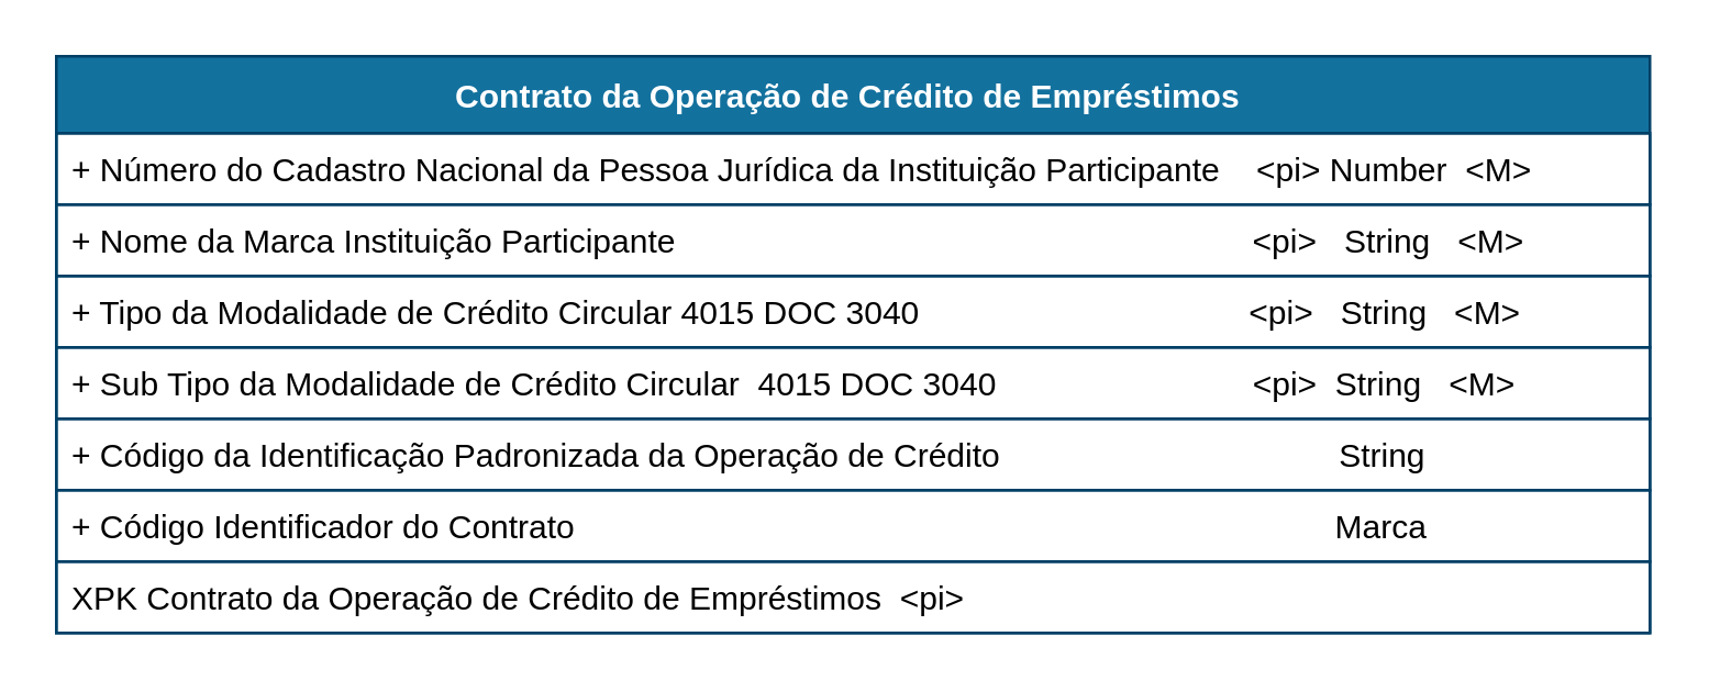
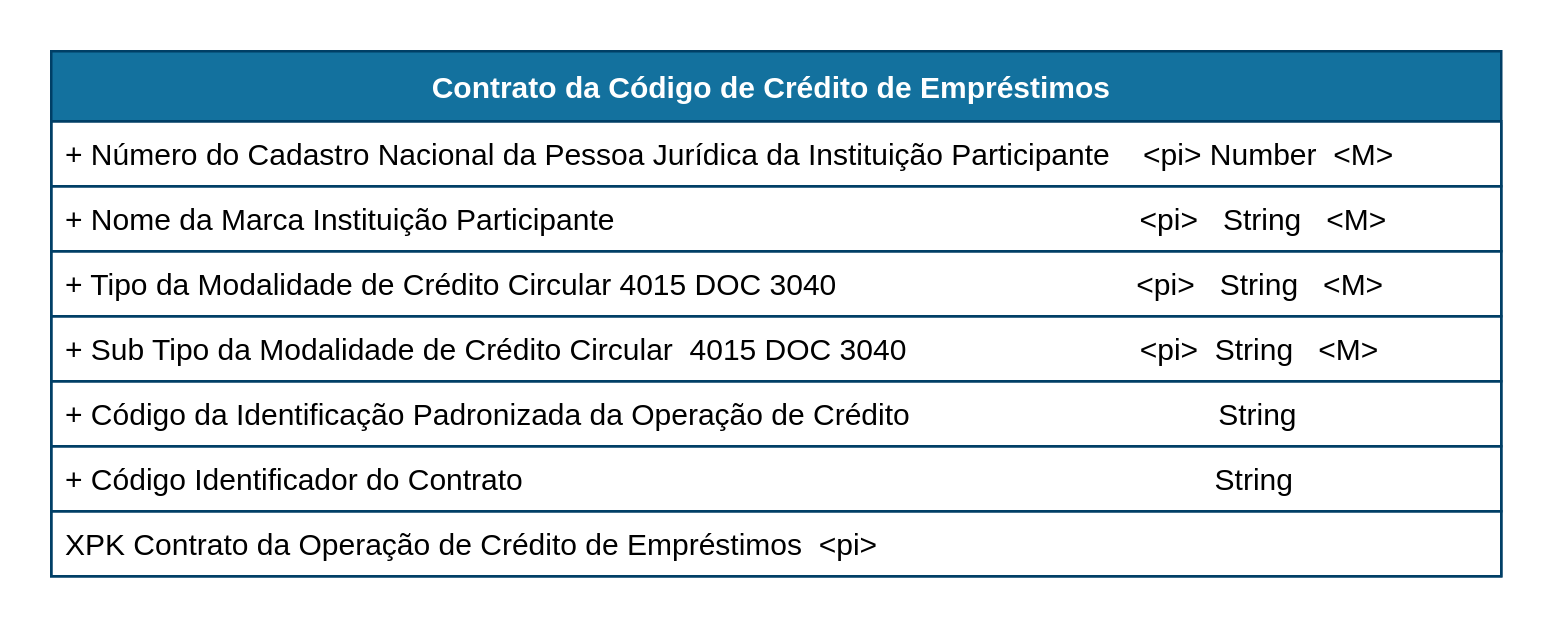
  <mxCell id="0" />
  <mxCell id="1" parent="0" />
- <mxCell id="2" value="Contrato da Operação de Crédito de Empréstimos " style="swimlane;fontStyle=1;childLayout=stackLayout;horizontal=1;startSize=28;horizontalStack=0;resizeParent=1;resizeParentMax=0;resizeLast=0;collapsible=1;marginBottom=0;rounded=0;shadow=0;comic=0;sketch=0;align=center;html=0;autosize=1;fillColor=#13719E;strokeColor=#003F66;fontColor=#FFFFFF;" parent="1" vertex="1"><mxGeometry x="20" y="20" width="580" height="210" as="geometry" /></mxCell>
+ <mxCell id="2" value="Contrato da Código de Crédito de Empréstimos " style="swimlane;fontStyle=1;childLayout=stackLayout;horizontal=1;startSize=28;horizontalStack=0;resizeParent=1;resizeParentMax=0;resizeLast=0;collapsible=1;marginBottom=0;rounded=0;shadow=0;comic=0;sketch=0;align=center;html=0;autosize=1;fillColor=#13719E;strokeColor=#003F66;fontColor=#FFFFFF;" parent="1" vertex="1"><mxGeometry x="20" y="20" width="580" height="210" as="geometry" /></mxCell>
  <mxCell id="3" value="+ Número do Cadastro Nacional da Pessoa Jurídica da Instituição Participante    &lt;pi&gt; Number  &lt;M&gt;  " style="text;fillColor=none;align=left;verticalAlign=top;spacingLeft=4;spacingRight=4;overflow=hidden;rotatable=0;points=[[0,0.5],[1,0.5]];portConstraint=eastwest;strokeColor=#003F66;" parent="2" vertex="1"><mxGeometry y="28" width="580" height="26" as="geometry" /></mxCell>
  <mxCell id="4" value="+ Nome da Marca Instituição Participante                                                               &lt;pi&gt;   String   &lt;M&gt;    " style="text;fillColor=none;align=left;verticalAlign=top;spacingLeft=4;spacingRight=4;overflow=hidden;rotatable=0;points=[[0,0.5],[1,0.5]];portConstraint=eastwest;strokeColor=#003F66;" parent="2" vertex="1"><mxGeometry y="54" width="580" height="26" as="geometry" /></mxCell>
  <mxCell id="5" value="+ Tipo da Modalidade de Crédito Circular 4015 DOC 3040                                    &lt;pi&gt;   String   &lt;M&gt; " style="text;fillColor=none;align=left;verticalAlign=top;spacingLeft=4;spacingRight=4;overflow=hidden;rotatable=0;points=[[0,0.5],[1,0.5]];portConstraint=eastwest;strokeColor=#003F66;" parent="2" vertex="1"><mxGeometry y="80" width="580" height="26" as="geometry" /></mxCell>
  <mxCell id="6" value="+ Sub Tipo da Modalidade de Crédito Circular  4015 DOC 3040                            &lt;pi&gt;  String   &lt;M&gt; " style="text;fillColor=none;align=left;verticalAlign=top;spacingLeft=4;spacingRight=4;overflow=hidden;rotatable=0;points=[[0,0.5],[1,0.5]];portConstraint=eastwest;strokeColor=#003F66;" parent="2" vertex="1"><mxGeometry y="106" width="580" height="26" as="geometry" /></mxCell>
  <mxCell id="7" value="+ Código da Identificação Padronizada da Operação de Crédito                                     String      " style="text;fillColor=none;align=left;verticalAlign=top;spacingLeft=4;spacingRight=4;overflow=hidden;rotatable=0;points=[[0,0.5],[1,0.5]];portConstraint=eastwest;strokeColor=#003F66;" parent="2" vertex="1"><mxGeometry y="132" width="580" height="26" as="geometry" /></mxCell>
- <mxCell id="8" value="+ Código Identificador do Contrato                                                                                   Marca  " style="text;fillColor=none;align=left;verticalAlign=top;spacingLeft=4;spacingRight=4;overflow=hidden;rotatable=0;points=[[0,0.5],[1,0.5]];portConstraint=eastwest;strokeColor=#003F66;" parent="2" vertex="1"><mxGeometry y="158" width="580" height="26" as="geometry" /></mxCell>
+ <mxCell id="8" value="+ Código Identificador do Contrato                                                                                   String  " style="text;fillColor=none;align=left;verticalAlign=top;spacingLeft=4;spacingRight=4;overflow=hidden;rotatable=0;points=[[0,0.5],[1,0.5]];portConstraint=eastwest;strokeColor=#003F66;" parent="2" vertex="1"><mxGeometry y="158" width="580" height="26" as="geometry" /></mxCell>
  <mxCell id="9" value="XPK Contrato da Operação de Crédito de Empréstimos  &lt;pi&gt;" style="text;fillColor=none;align=left;verticalAlign=top;spacingLeft=4;spacingRight=4;overflow=hidden;rotatable=0;points=[[0,0.5],[1,0.5]];portConstraint=eastwest;strokeColor=#003F66;" parent="2" vertex="1"><mxGeometry y="184" width="580" height="26" as="geometry" /></mxCell>
